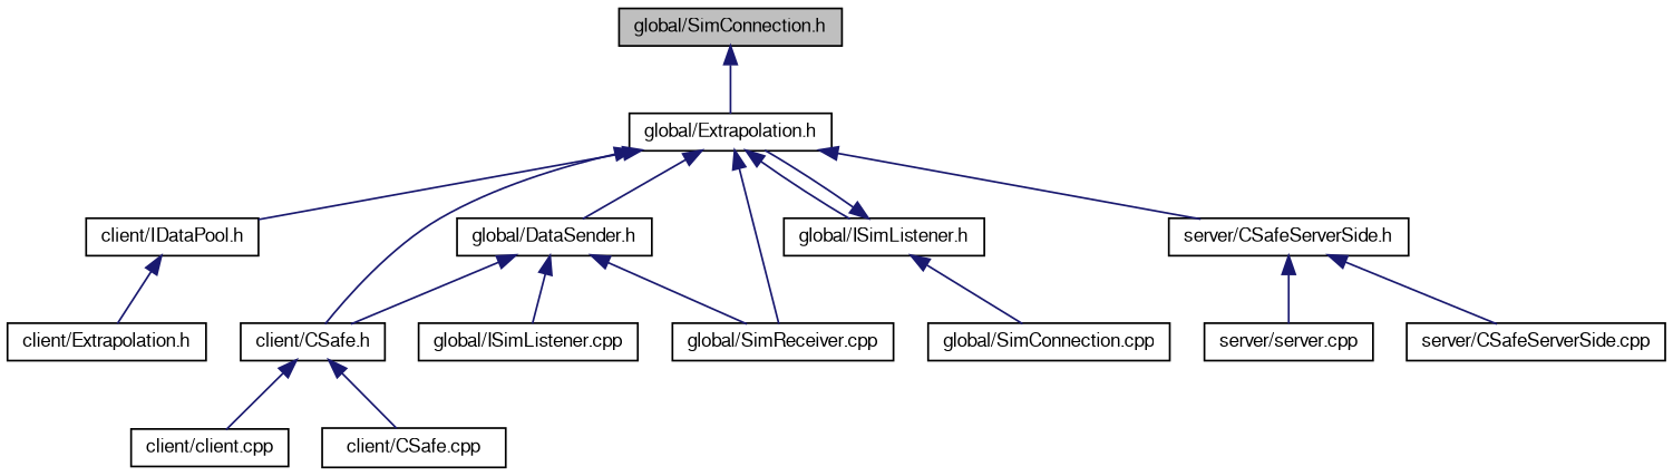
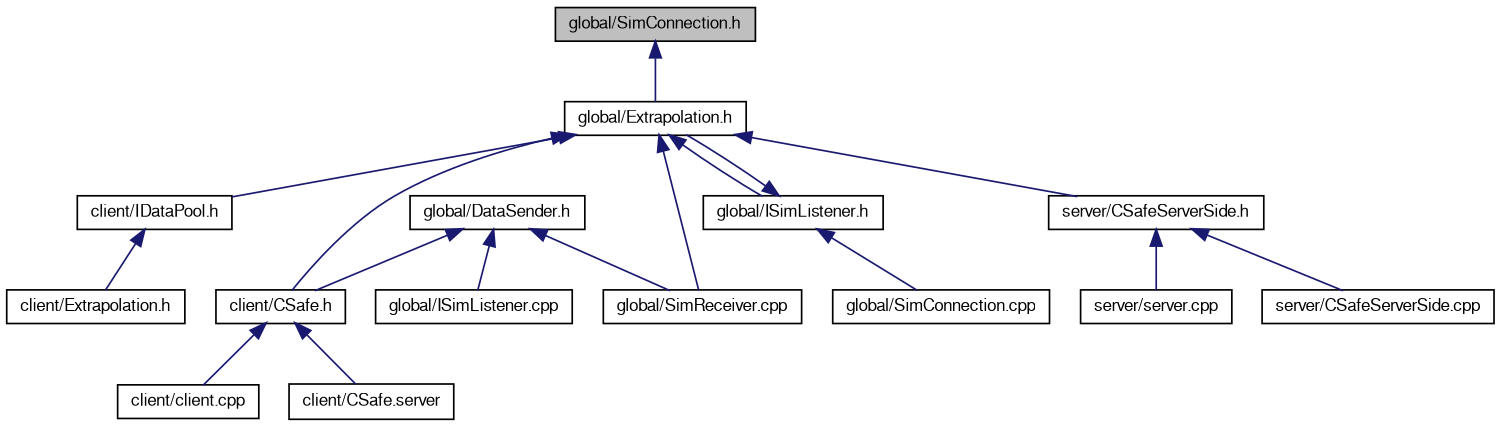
  digraph {
    node [color=black fontname=FreeSans fontsize=10 shape=record]
    edge [color=midnightblue dir=back fontname=FreeSans fontsize=10 labelfontname=FreeSans labelfontsize=10 style=solid]
    n1 [fillcolor=grey75 fontcolor=black height=0.2 label="global/SimConnection.h" style=filled width=0.4]
    n2 [height=0.2 label="global/Extrapolation.h" width=0.4]
    n3 [height=0.2 label="client/CSafe.h" width=0.4]
    n4 [height=0.2 label="client/IDataPool.h" width=0.4]
    n5 [height=0.2 label="global/DataSender.h" width=0.4]
    n6 [height=0.2 label="global/SimReceiver.cpp" width=0.4]
    n7 [height=0.2 label="global/ISimListener.h" width=0.4]
    n8 [height=0.2 label="server/CSafeServerSide.h" width=0.4]
    n9 [height=0.2 label="global/SimConnection.cpp" width=0.4]
    n10 [height=0.2 label="client/client.cpp" width=0.4]
-   n11 [height=0.2 label="client/CSafe.cpp" width=0.4]
+   n11 [height=0.2 label="client/CSafe.server" width=0.4]
    n12 [height=0.2 label="client/Extrapolation.h" width=0.4]
    n13 [height=0.2 label="global/ISimListener.cpp" width=0.4]
    n14 [height=0.2 label="server/CSafeServerSide.cpp" width=0.4]
    n15 [height=0.2 label="server/server.cpp" width=0.4]
    n1 -> n2
    n2 -> n3
    n2 -> n4
-   n2 -> n5
    n2 -> n6
    n2 -> n7
    n2 -> n8
    n3 -> n10
    n3 -> n11
    n4 -> n12
    n5 -> n3
    n5 -> n6
    n5 -> n13
    n7 -> n2
    n7 -> n9
    n8 -> n14
    n8 -> n15
  }
